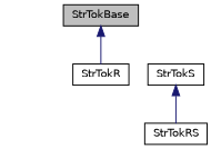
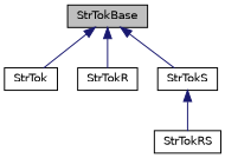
  digraph {
    node [color=black fillcolor=white fontname=Helvetica fontsize=10 shape=record style=filled]
    edge [color=midnightblue dir=back fontname=Helvetica fontsize=10 labelfontname=Helvetica labelfontsize=10 style=solid]
    n1 [fillcolor=grey75 fontcolor=black height=0.2 label=StrTokBase width=0.4]
+   n2 [height=0.2 label=StrTok width=0.4]
    n3 [height=0.2 label=StrTokR width=0.4]
    n4 [height=0.2 label=StrTokS width=0.4]
    n5 [height=0.2 label=StrTokRS width=0.4]
+   n1 -> n2
    n1 -> n3
+   n1 -> n4
    n4 -> n5
  }
